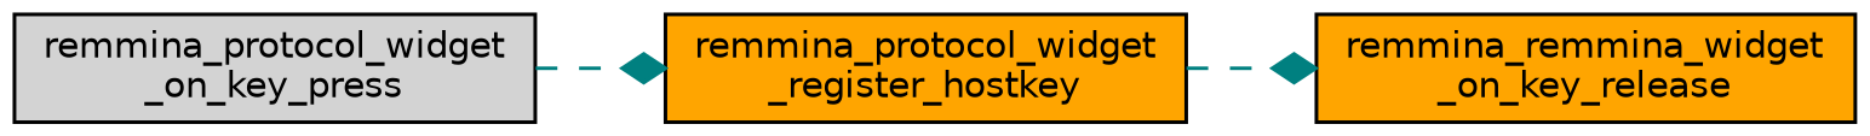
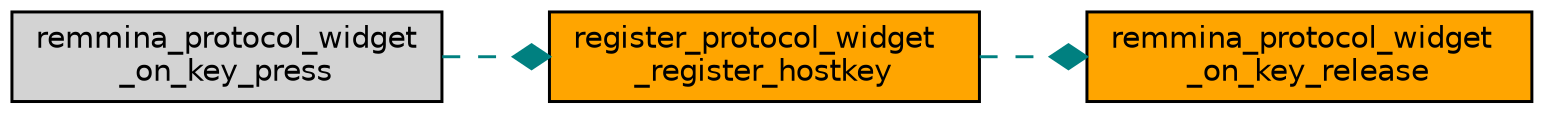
  digraph {
    rankdir=LR
    node [color=black fillcolor=orange fontname=Helvetica fontsize=10 shape=box style=filled]
    edge [arrowhead=diamond color=teal fontname=Helvetica fontsize=10 labelfontname=Helvetica labelfontsize=10 style=dashed]
-   n1 [fontcolor=black height=0.2 label="remmina_protocol_widget\l_register_hostkey" width=0.4]
-   n2 [height=0.2 label="remmina_remmina_widget\l_on_key_release" width=0.4]
+   n1 [fontcolor=black height=0.2 label="register_protocol_widget\l_register_hostkey" width=0.4]
+   n2 [height=0.2 label="remmina_protocol_widget\l_on_key_release" width=0.4]
    n3 [fillcolor=lightgrey height=0.2 label="remmina_protocol_widget\l_on_key_press" width=0.4]
    n1 -> n2
    n3 -> n1
  }
